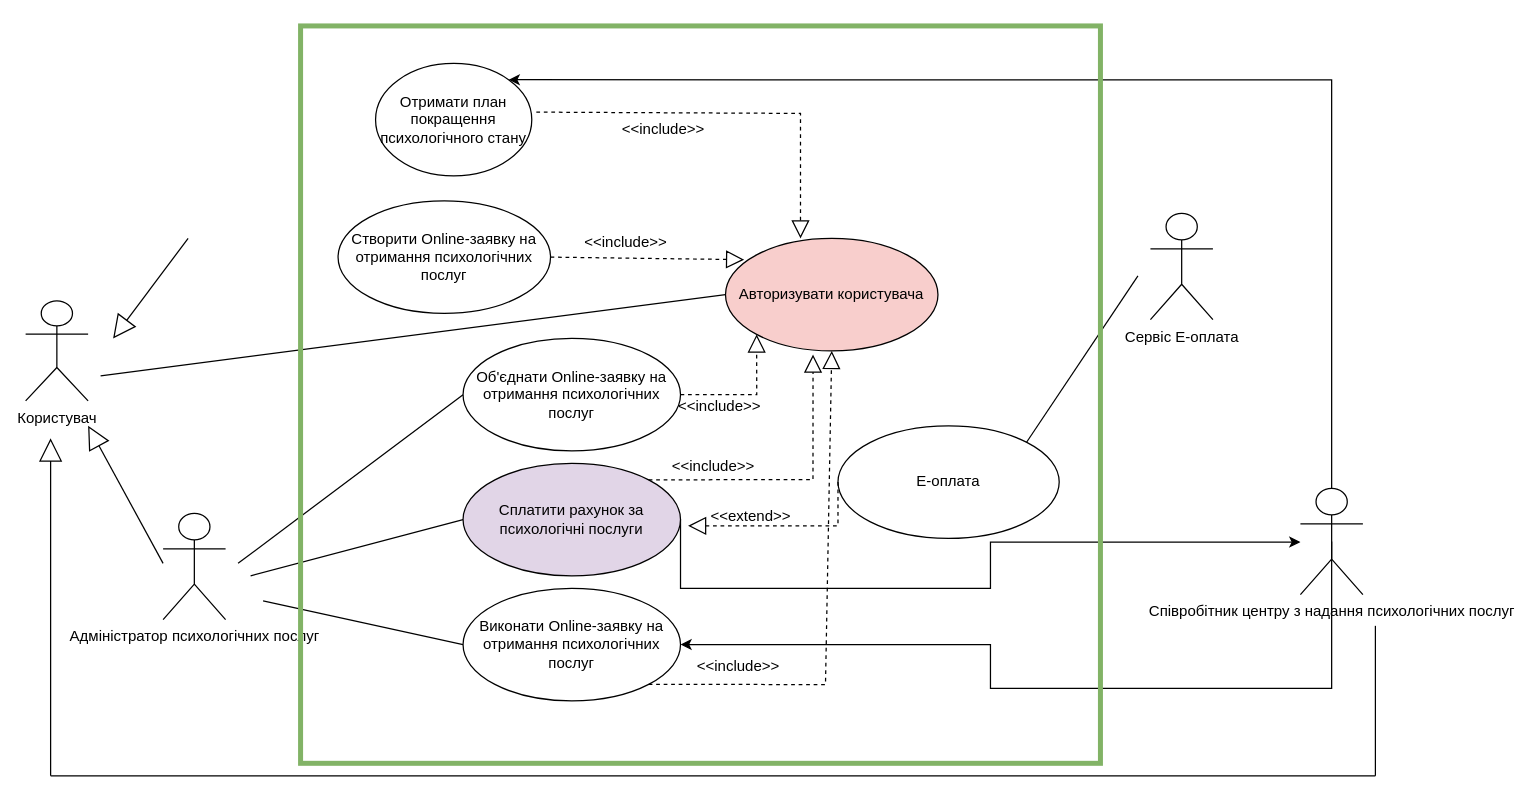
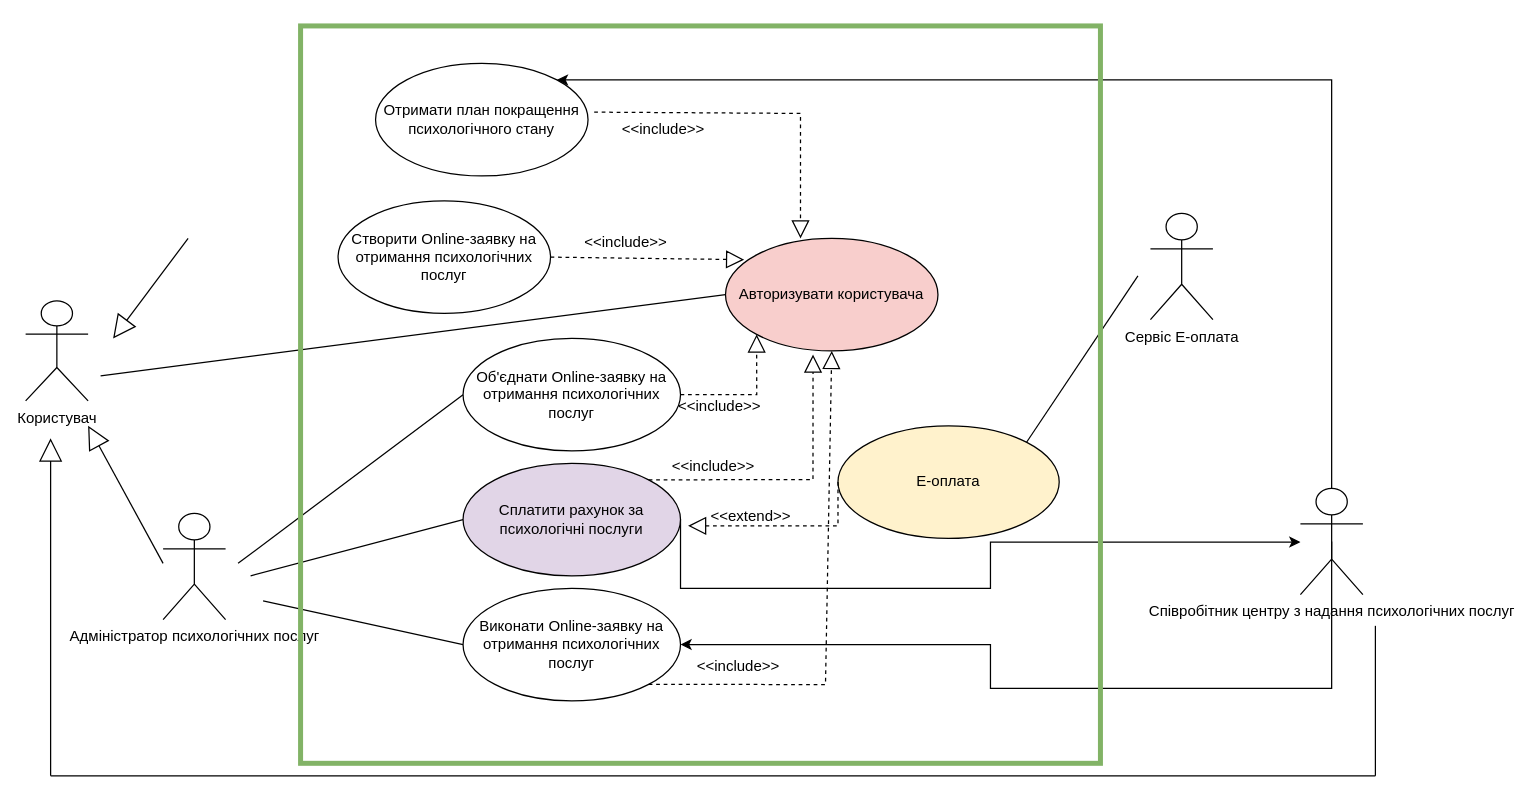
  <mxCell id="0" />
  <mxCell id="1" parent="0" />
  <mxCell id="2" value="Сервіс Е-оплата" style="shape=umlActor;verticalLabelPosition=bottom;verticalAlign=top;html=1;" parent="1" vertex="1"><mxGeometry x="920" y="170" width="50" height="85" as="geometry" /></mxCell>
- <mxCell id="3" value="Отримати план покращення психологічного стану" style="ellipse;whiteSpace=wrap;html=1;" parent="1" vertex="1"><mxGeometry x="300" y="50" width="125" height="90" as="geometry" /></mxCell>
+ <mxCell id="3" value="Отримати план покращення психологічного стану" style="ellipse;whiteSpace=wrap;html=1;" parent="1" vertex="1"><mxGeometry x="300" y="50" width="170" height="90" as="geometry" /></mxCell>
  <mxCell id="4" value="Створити Online-заявку на отримання психологічних послуг" style="ellipse;whiteSpace=wrap;html=1;" parent="1" vertex="1"><mxGeometry x="270" y="160" width="170" height="90" as="geometry" /></mxCell>
  <mxCell id="5" value="Адміністратор психологічних послуг" style="shape=umlActor;verticalLabelPosition=bottom;verticalAlign=top;html=1;" parent="1" vertex="1"><mxGeometry x="130" y="410" width="50" height="85" as="geometry" /></mxCell>
  <mxCell id="6" value="Об'єднати Online-заявку на отримання психологічних послуг" style="ellipse;whiteSpace=wrap;html=1;" parent="1" vertex="1"><mxGeometry x="370" y="270" width="174" height="90" as="geometry" /></mxCell>
  <mxCell id="7" value="Користувач" style="shape=umlActor;verticalLabelPosition=bottom;verticalAlign=top;html=1;" vertex="1" parent="1"><mxGeometry x="20" y="240" width="50" height="80" as="geometry" /></mxCell>
  <mxCell id="8" style="edgeStyle=orthogonalEdgeStyle;rounded=0;orthogonalLoop=1;jettySize=auto;html=1;exitX=0.5;exitY=0.5;exitDx=0;exitDy=0;exitPerimeter=0;entryX=1;entryY=0.5;entryDx=0;entryDy=0;" edge="1" parent="1" source="10" target="13"><mxGeometry relative="1" as="geometry"><Array as="points"><mxPoint x="1065" y="550" /><mxPoint x="792" y="550" /><mxPoint x="792" y="515" /></Array></mxGeometry></mxCell>
  <mxCell id="9" style="edgeStyle=orthogonalEdgeStyle;rounded=0;orthogonalLoop=1;jettySize=auto;html=1;exitX=0.5;exitY=0;exitDx=0;exitDy=0;exitPerimeter=0;entryX=1;entryY=0;entryDx=0;entryDy=0;" edge="1" parent="1" source="10" target="3"><mxGeometry relative="1" as="geometry"><mxPoint x="1065" y="0" as="targetPoint" /><Array as="points"><mxPoint x="1065" y="63" /></Array></mxGeometry></mxCell>
  <mxCell id="10" value="Співробітник центру з надання психологічних послуг" style="shape=umlActor;verticalLabelPosition=bottom;verticalAlign=top;html=1;" vertex="1" parent="1"><mxGeometry x="1040" y="390" width="50" height="85" as="geometry" /></mxCell>
  <mxCell id="11" style="edgeStyle=orthogonalEdgeStyle;rounded=0;orthogonalLoop=1;jettySize=auto;html=1;exitX=1;exitY=0.5;exitDx=0;exitDy=0;" edge="1" parent="1" source="12" target="10"><mxGeometry relative="1" as="geometry"><Array as="points"><mxPoint x="544" y="470" /><mxPoint x="792" y="470" /><mxPoint x="792" y="433" /></Array></mxGeometry></mxCell>
  <mxCell id="12" value="Сплатити рахунок за психологічні послуги" style="ellipse;whiteSpace=wrap;html=1;fillColor=#e1d5e7;" vertex="1" parent="1"><mxGeometry x="370" y="370" width="174" height="90" as="geometry" /></mxCell>
  <mxCell id="13" value="Виконати Online-заявку на отримання психологічних послуг" style="ellipse;whiteSpace=wrap;html=1;" vertex="1" parent="1"><mxGeometry x="370" y="470" width="174" height="90" as="geometry" /></mxCell>
  <mxCell id="14" value="Авторизувати користувача" style="ellipse;whiteSpace=wrap;html=1;fillColor=#f8cecc;" vertex="1" parent="1"><mxGeometry x="580" y="190" width="170" height="90" as="geometry" /></mxCell>
- <mxCell id="15" value="Е-оплата" style="ellipse;whiteSpace=wrap;html=1;" vertex="1" parent="1"><mxGeometry x="670" y="340" width="177" height="90" as="geometry" /></mxCell>
+ <mxCell id="15" value="Е-оплата" style="ellipse;whiteSpace=wrap;html=1;fillColor=#fff2cc;" vertex="1" parent="1"><mxGeometry x="670" y="340" width="177" height="90" as="geometry" /></mxCell>
  <mxCell id="16" value="" style="endArrow=none;html=1;rounded=0;exitX=1;exitY=0;exitDx=0;exitDy=0;" edge="1" parent="1" source="15"><mxGeometry width="50" height="50" relative="1" as="geometry"><mxPoint x="790" y="330" as="sourcePoint" /><mxPoint x="910" y="220" as="targetPoint" /></mxGeometry></mxCell>
  <mxCell id="17" value="" style="endArrow=block;endSize=16;endFill=0;html=1;rounded=0;" edge="1" parent="1"><mxGeometry width="160" relative="1" as="geometry"><mxPoint x="40" y="620" as="sourcePoint" /><mxPoint x="40" y="350" as="targetPoint" /></mxGeometry></mxCell>
  <mxCell id="18" value="" style="endArrow=none;html=1;rounded=0;" edge="1" parent="1"><mxGeometry width="50" height="50" relative="1" as="geometry"><mxPoint x="40" y="620" as="sourcePoint" /><mxPoint x="1100" y="620" as="targetPoint" /></mxGeometry></mxCell>
  <mxCell id="19" value="" style="endArrow=none;html=1;rounded=0;" edge="1" parent="1"><mxGeometry width="50" height="50" relative="1" as="geometry"><mxPoint x="1100" y="620" as="sourcePoint" /><mxPoint x="1100" y="500" as="targetPoint" /></mxGeometry></mxCell>
  <mxCell id="20" value="" style="endArrow=block;endSize=16;endFill=0;html=1;rounded=0;" edge="1" parent="1"><mxGeometry width="160" relative="1" as="geometry"><mxPoint x="150" y="190" as="sourcePoint" /><mxPoint x="90" y="270" as="targetPoint" /></mxGeometry></mxCell>
  <mxCell id="21" value="" style="endArrow=none;html=1;rounded=0;entryX=0;entryY=0.5;entryDx=0;entryDy=0;" edge="1" parent="1" target="14"><mxGeometry width="50" height="50" relative="1" as="geometry"><mxPoint x="80" y="300" as="sourcePoint" /><mxPoint x="240" y="280" as="targetPoint" /></mxGeometry></mxCell>
  <mxCell id="22" value="" style="endArrow=none;html=1;rounded=0;entryX=0;entryY=0.5;entryDx=0;entryDy=0;" edge="1" parent="1" target="6"><mxGeometry width="50" height="50" relative="1" as="geometry"><mxPoint x="190" y="450" as="sourcePoint" /><mxPoint x="350" y="280" as="targetPoint" /></mxGeometry></mxCell>
  <mxCell id="23" value="" style="endArrow=none;html=1;rounded=0;entryX=0;entryY=0.5;entryDx=0;entryDy=0;" edge="1" parent="1" target="12"><mxGeometry width="50" height="50" relative="1" as="geometry"><mxPoint x="200" y="460" as="sourcePoint" /><mxPoint x="350" y="280" as="targetPoint" /></mxGeometry></mxCell>
  <mxCell id="24" value="" style="endArrow=none;html=1;rounded=0;entryX=0;entryY=0.5;entryDx=0;entryDy=0;" edge="1" parent="1" target="13"><mxGeometry width="50" height="50" relative="1" as="geometry"><mxPoint x="210" y="480" as="sourcePoint" /><mxPoint x="350" y="280" as="targetPoint" /></mxGeometry></mxCell>
  <mxCell id="25" value="" style="endArrow=block;dashed=1;endFill=0;endSize=12;html=1;rounded=0;exitX=0;exitY=0.5;exitDx=0;exitDy=0;" edge="1" parent="1" source="15"><mxGeometry width="160" relative="1" as="geometry"><mxPoint x="660" y="310" as="sourcePoint" /><mxPoint x="550" y="420" as="targetPoint" /><Array as="points"><mxPoint x="670" y="420" /></Array></mxGeometry></mxCell>
  <mxCell id="26" value="" style="endArrow=block;dashed=1;endFill=0;endSize=12;html=1;rounded=0;exitX=1;exitY=1;exitDx=0;exitDy=0;entryX=0.5;entryY=1;entryDx=0;entryDy=0;" edge="1" parent="1" source="13" target="14"><mxGeometry width="160" relative="1" as="geometry"><mxPoint x="660" y="310" as="sourcePoint" /><mxPoint x="820" y="310" as="targetPoint" /><Array as="points"><mxPoint x="660" y="547" /></Array></mxGeometry></mxCell>
  <mxCell id="27" value="" style="endArrow=block;dashed=1;endFill=0;endSize=12;html=1;rounded=0;exitX=1;exitY=0;exitDx=0;exitDy=0;entryX=0.412;entryY=1.033;entryDx=0;entryDy=0;entryPerimeter=0;" edge="1" parent="1" source="12" target="14"><mxGeometry width="160" relative="1" as="geometry"><mxPoint x="660" y="310" as="sourcePoint" /><mxPoint x="650" y="290" as="targetPoint" /><Array as="points"><mxPoint x="650" y="383" /></Array></mxGeometry></mxCell>
  <mxCell id="28" value="" style="endArrow=block;dashed=1;endFill=0;endSize=12;html=1;rounded=0;exitX=1;exitY=0.5;exitDx=0;exitDy=0;entryX=0;entryY=1;entryDx=0;entryDy=0;" edge="1" parent="1" source="6" target="14"><mxGeometry width="160" relative="1" as="geometry"><mxPoint x="660" y="310" as="sourcePoint" /><mxPoint x="820" y="310" as="targetPoint" /><Array as="points"><mxPoint x="605" y="315" /></Array></mxGeometry></mxCell>
  <mxCell id="29" value="" style="endArrow=block;dashed=1;endFill=0;endSize=12;html=1;rounded=0;exitX=1.029;exitY=0.433;exitDx=0;exitDy=0;exitPerimeter=0;" edge="1" parent="1" source="3"><mxGeometry width="160" relative="1" as="geometry"><mxPoint x="480" y="210" as="sourcePoint" /><mxPoint x="640" y="190" as="targetPoint" /><Array as="points"><mxPoint x="640" y="90" /></Array></mxGeometry></mxCell>
  <mxCell id="30" value="" style="endArrow=block;dashed=1;endFill=0;endSize=12;html=1;rounded=0;exitX=1;exitY=0.5;exitDx=0;exitDy=0;entryX=0.088;entryY=0.189;entryDx=0;entryDy=0;entryPerimeter=0;" edge="1" parent="1" source="4" target="14"><mxGeometry width="160" relative="1" as="geometry"><mxPoint x="480" y="210" as="sourcePoint" /><mxPoint x="640" y="210" as="targetPoint" /><Array as="points" /></mxGeometry></mxCell>
  <mxCell id="31" value="&amp;lt;&amp;lt;include&amp;gt;&amp;gt;" style="text;html=1;align=center;verticalAlign=middle;resizable=0;points=[];autosize=1;strokeColor=none;fillColor=none;" vertex="1" parent="1"><mxGeometry x="485" y="88" width="90" height="30" as="geometry" /></mxCell>
  <mxCell id="32" value="&amp;lt;&amp;lt;include&amp;gt;&amp;gt;" style="text;html=1;align=center;verticalAlign=middle;resizable=0;points=[];autosize=1;strokeColor=none;fillColor=none;" vertex="1" parent="1"><mxGeometry x="455" y="178" width="90" height="30" as="geometry" /></mxCell>
  <mxCell id="33" value="&amp;lt;&amp;lt;include&amp;gt;&amp;gt;" style="text;html=1;align=center;verticalAlign=middle;resizable=0;points=[];autosize=1;strokeColor=none;fillColor=none;" vertex="1" parent="1"><mxGeometry x="530" y="310" width="90" height="30" as="geometry" /></mxCell>
  <mxCell id="34" value="&amp;lt;&amp;lt;include&amp;gt;&amp;gt;" style="text;html=1;align=center;verticalAlign=middle;resizable=0;points=[];autosize=1;strokeColor=none;fillColor=none;" vertex="1" parent="1"><mxGeometry x="525" y="358" width="90" height="30" as="geometry" /></mxCell>
  <mxCell id="35" value="&amp;lt;&amp;lt;extend&amp;gt;&amp;gt;" style="text;html=1;align=center;verticalAlign=middle;resizable=0;points=[];autosize=1;strokeColor=none;fillColor=none;" vertex="1" parent="1"><mxGeometry x="555" y="398" width="90" height="30" as="geometry" /></mxCell>
  <mxCell id="36" value="&amp;lt;&amp;lt;include&amp;gt;&amp;gt;" style="text;html=1;align=center;verticalAlign=middle;resizable=0;points=[];autosize=1;strokeColor=none;fillColor=none;" vertex="1" parent="1"><mxGeometry x="545" y="518" width="90" height="30" as="geometry" /></mxCell>
  <mxCell id="37" value="" style="endArrow=block;endSize=16;endFill=0;html=1;rounded=0;" edge="1" parent="1"><mxGeometry width="160" relative="1" as="geometry"><mxPoint x="130" y="450" as="sourcePoint" /><mxPoint x="70" y="340" as="targetPoint" /></mxGeometry></mxCell>
  <mxCell id="38" value="" style="rounded=0;whiteSpace=wrap;html=1;fillColor=none;strokeColor=#82b366;strokeWidth=4;" vertex="1" parent="1"><mxGeometry x="240" y="20" width="640" height="590" as="geometry" /></mxCell>
